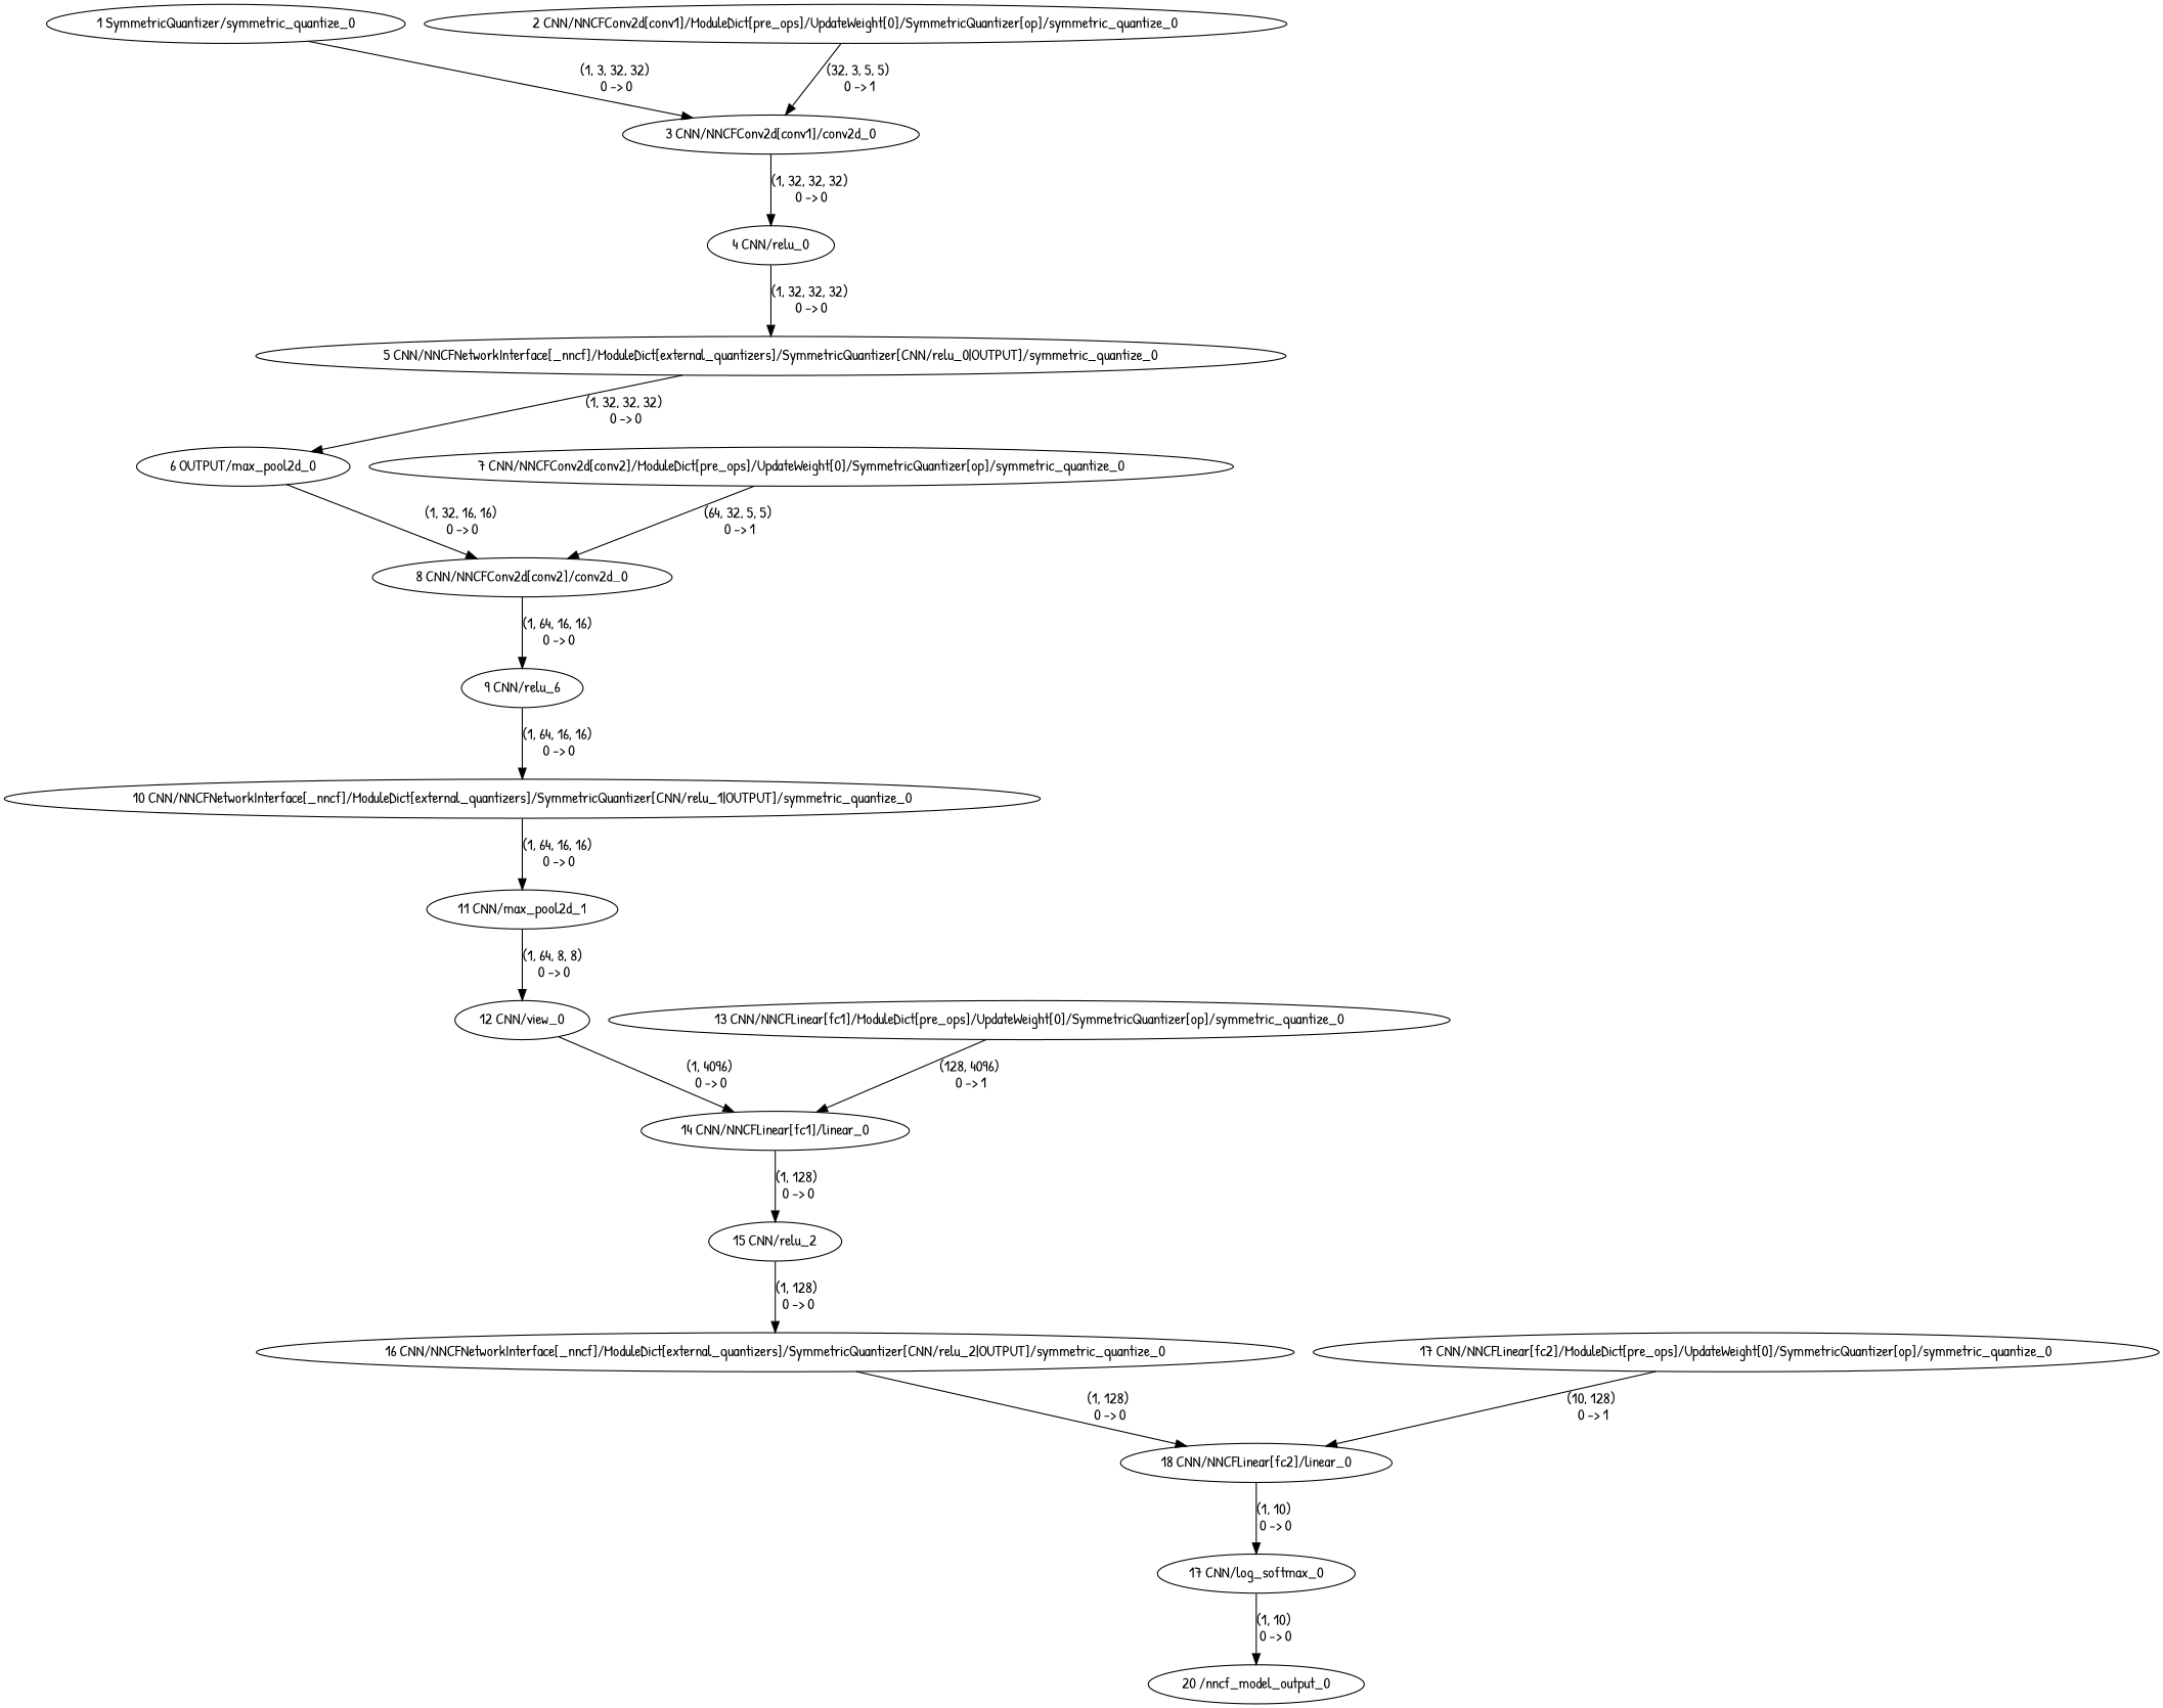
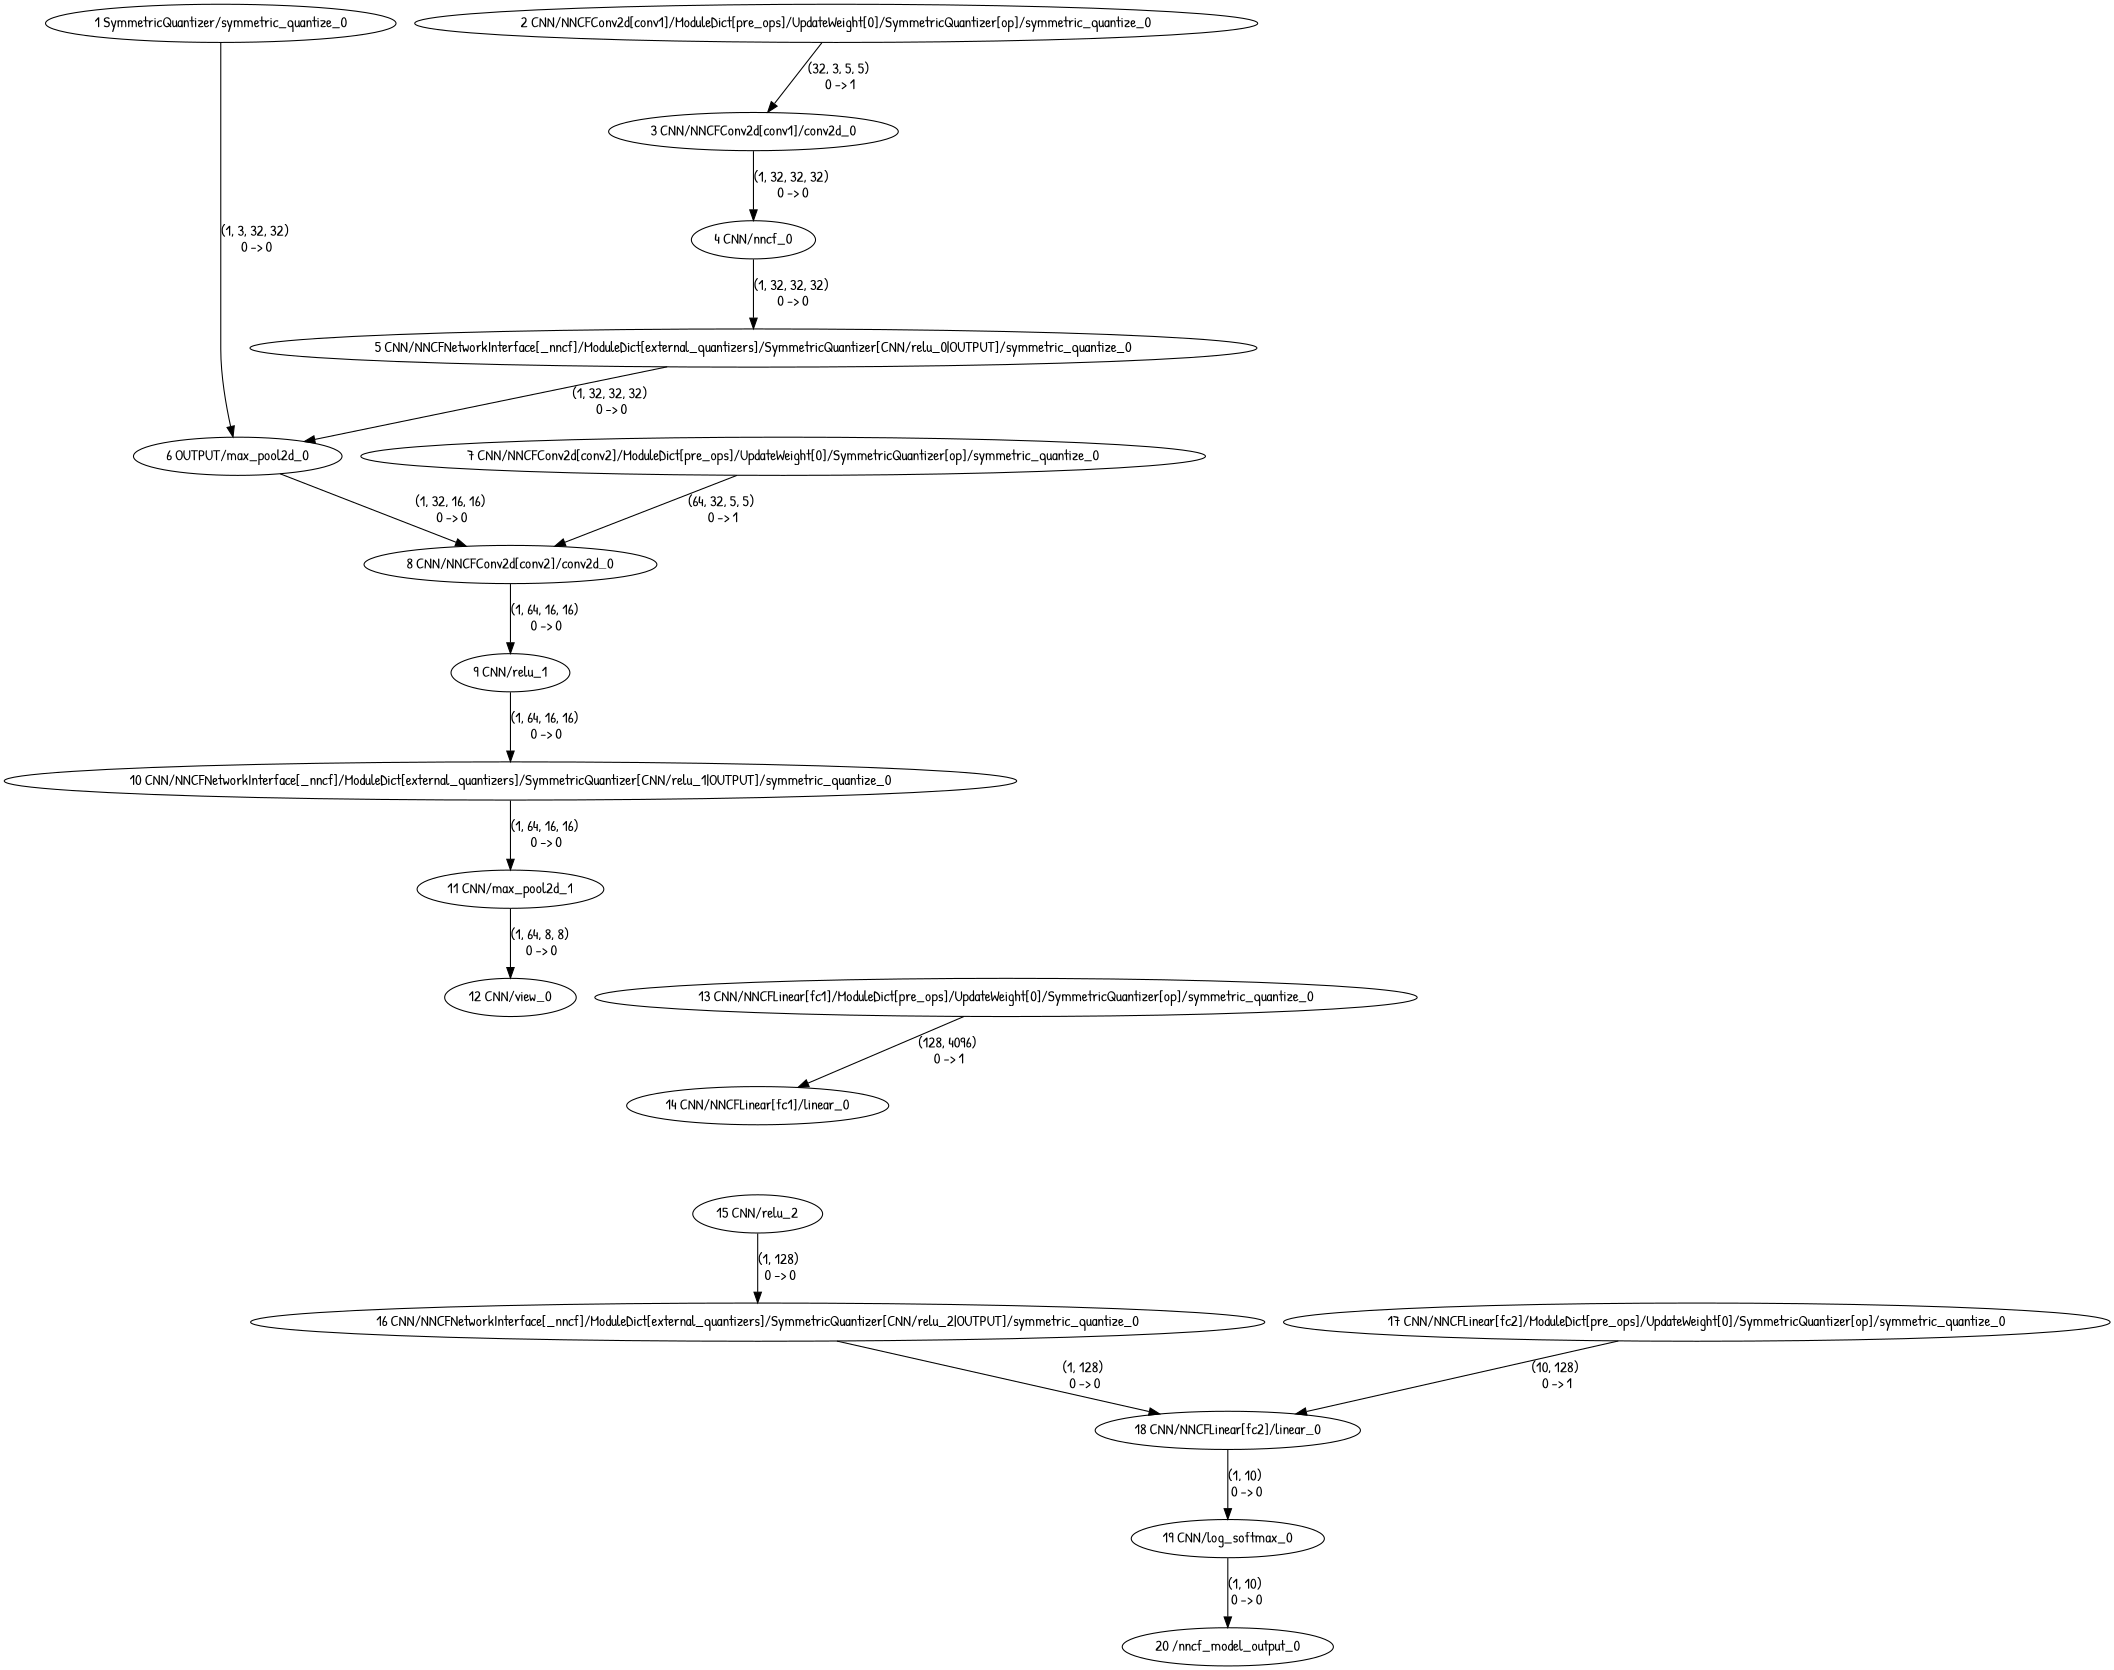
  strict digraph {
    fontname="Patrick Hand"
    node [fontname="Patrick Hand"]
    edge [fontname="Patrick Hand" style=solid]
    "1 SymmetricQuantizer/symmetric_quantize_0"
    "3 CNN/NNCFConv2d[conv1]/conv2d_0"
-   "4 CNN/relu_0"
+   "4 CNN/relu_0" [label="4 CNN/nncf_0"]
    "2 CNN/NNCFConv2d[conv1]/ModuleDict[pre_ops]/UpdateWeight[0]/SymmetricQuantizer[op]/symmetric_quantize_0"
    "5 CNN/NNCFNetworkInterface[_nncf]/ModuleDict[external_quantizers]/SymmetricQuantizer[CNN/relu_0|OUTPUT]/symmetric_quantize_0"
    n6 [label="6 OUTPUT/max_pool2d_0"]
    "8 CNN/NNCFConv2d[conv2]/conv2d_0"
-   "9 CNN/relu_1" [label="9 CNN/relu_6"]
+   "9 CNN/relu_1"
    "7 CNN/NNCFConv2d[conv2]/ModuleDict[pre_ops]/UpdateWeight[0]/SymmetricQuantizer[op]/symmetric_quantize_0"
    "10 CNN/NNCFNetworkInterface[_nncf]/ModuleDict[external_quantizers]/SymmetricQuantizer[CNN/relu_1|OUTPUT]/symmetric_quantize_0"
    "11 CNN/max_pool2d_1"
    "12 CNN/view_0"
    "14 CNN/NNCFLinear[fc1]/linear_0"
    "15 CNN/relu_2"
    "13 CNN/NNCFLinear[fc1]/ModuleDict[pre_ops]/UpdateWeight[0]/SymmetricQuantizer[op]/symmetric_quantize_0"
    "16 CNN/NNCFNetworkInterface[_nncf]/ModuleDict[external_quantizers]/SymmetricQuantizer[CNN/relu_2|OUTPUT]/symmetric_quantize_0"
    "18 CNN/NNCFLinear[fc2]/linear_0"
-   "19 CNN/log_softmax_0" [label="17 CNN/log_softmax_0"]
+   "19 CNN/log_softmax_0"
    "17 CNN/NNCFLinear[fc2]/ModuleDict[pre_ops]/UpdateWeight[0]/SymmetricQuantizer[op]/symmetric_quantize_0"
    "20 /nncf_model_output_0"
-   "1 SymmetricQuantizer/symmetric_quantize_0" -> "3 CNN/NNCFConv2d[conv1]/conv2d_0" [label="(1, 3, 32, 32) \n0 -> 0"]
+   "1 SymmetricQuantizer/symmetric_quantize_0" -> n6 [label="(1, 3, 32, 32) \n0 -> 0"]
    "3 CNN/NNCFConv2d[conv1]/conv2d_0" -> "4 CNN/relu_0" [label="(1, 32, 32, 32) \n0 -> 0"]
    "4 CNN/relu_0" -> "5 CNN/NNCFNetworkInterface[_nncf]/ModuleDict[external_quantizers]/SymmetricQuantizer[CNN/relu_0|OUTPUT]/symmetric_quantize_0" [label="(1, 32, 32, 32) \n0 -> 0"]
    "2 CNN/NNCFConv2d[conv1]/ModuleDict[pre_ops]/UpdateWeight[0]/SymmetricQuantizer[op]/symmetric_quantize_0" -> "3 CNN/NNCFConv2d[conv1]/conv2d_0" [label="(32, 3, 5, 5) \n0 -> 1"]
    "5 CNN/NNCFNetworkInterface[_nncf]/ModuleDict[external_quantizers]/SymmetricQuantizer[CNN/relu_0|OUTPUT]/symmetric_quantize_0" -> n6 [label="(1, 32, 32, 32) \n0 -> 0"]
    n6 -> "8 CNN/NNCFConv2d[conv2]/conv2d_0" [label="(1, 32, 16, 16) \n0 -> 0"]
    "8 CNN/NNCFConv2d[conv2]/conv2d_0" -> "9 CNN/relu_1" [label="(1, 64, 16, 16) \n0 -> 0"]
    "9 CNN/relu_1" -> "10 CNN/NNCFNetworkInterface[_nncf]/ModuleDict[external_quantizers]/SymmetricQuantizer[CNN/relu_1|OUTPUT]/symmetric_quantize_0" [label="(1, 64, 16, 16) \n0 -> 0"]
    "7 CNN/NNCFConv2d[conv2]/ModuleDict[pre_ops]/UpdateWeight[0]/SymmetricQuantizer[op]/symmetric_quantize_0" -> "8 CNN/NNCFConv2d[conv2]/conv2d_0" [label="(64, 32, 5, 5) \n0 -> 1"]
    "10 CNN/NNCFNetworkInterface[_nncf]/ModuleDict[external_quantizers]/SymmetricQuantizer[CNN/relu_1|OUTPUT]/symmetric_quantize_0" -> "11 CNN/max_pool2d_1" [label="(1, 64, 16, 16) \n0 -> 0"]
    "11 CNN/max_pool2d_1" -> "12 CNN/view_0" [label="(1, 64, 8, 8) \n0 -> 0"]
-   "12 CNN/view_0" -> "14 CNN/NNCFLinear[fc1]/linear_0" [label="(1, 4096) \n0 -> 0"]
-   "14 CNN/NNCFLinear[fc1]/linear_0" -> "15 CNN/relu_2" [label="(1, 128) \n0 -> 0"]
    "15 CNN/relu_2" -> "16 CNN/NNCFNetworkInterface[_nncf]/ModuleDict[external_quantizers]/SymmetricQuantizer[CNN/relu_2|OUTPUT]/symmetric_quantize_0" [label="(1, 128) \n0 -> 0"]
    "13 CNN/NNCFLinear[fc1]/ModuleDict[pre_ops]/UpdateWeight[0]/SymmetricQuantizer[op]/symmetric_quantize_0" -> "14 CNN/NNCFLinear[fc1]/linear_0" [label="(128, 4096) \n0 -> 1"]
    "16 CNN/NNCFNetworkInterface[_nncf]/ModuleDict[external_quantizers]/SymmetricQuantizer[CNN/relu_2|OUTPUT]/symmetric_quantize_0" -> "18 CNN/NNCFLinear[fc2]/linear_0" [label="(1, 128) \n0 -> 0"]
    "18 CNN/NNCFLinear[fc2]/linear_0" -> "19 CNN/log_softmax_0" [label="(1, 10) \n0 -> 0"]
    "19 CNN/log_softmax_0" -> "20 /nncf_model_output_0" [label="(1, 10) \n0 -> 0"]
    "17 CNN/NNCFLinear[fc2]/ModuleDict[pre_ops]/UpdateWeight[0]/SymmetricQuantizer[op]/symmetric_quantize_0" -> "18 CNN/NNCFLinear[fc2]/linear_0" [label="(10, 128) \n0 -> 1"]
  }
